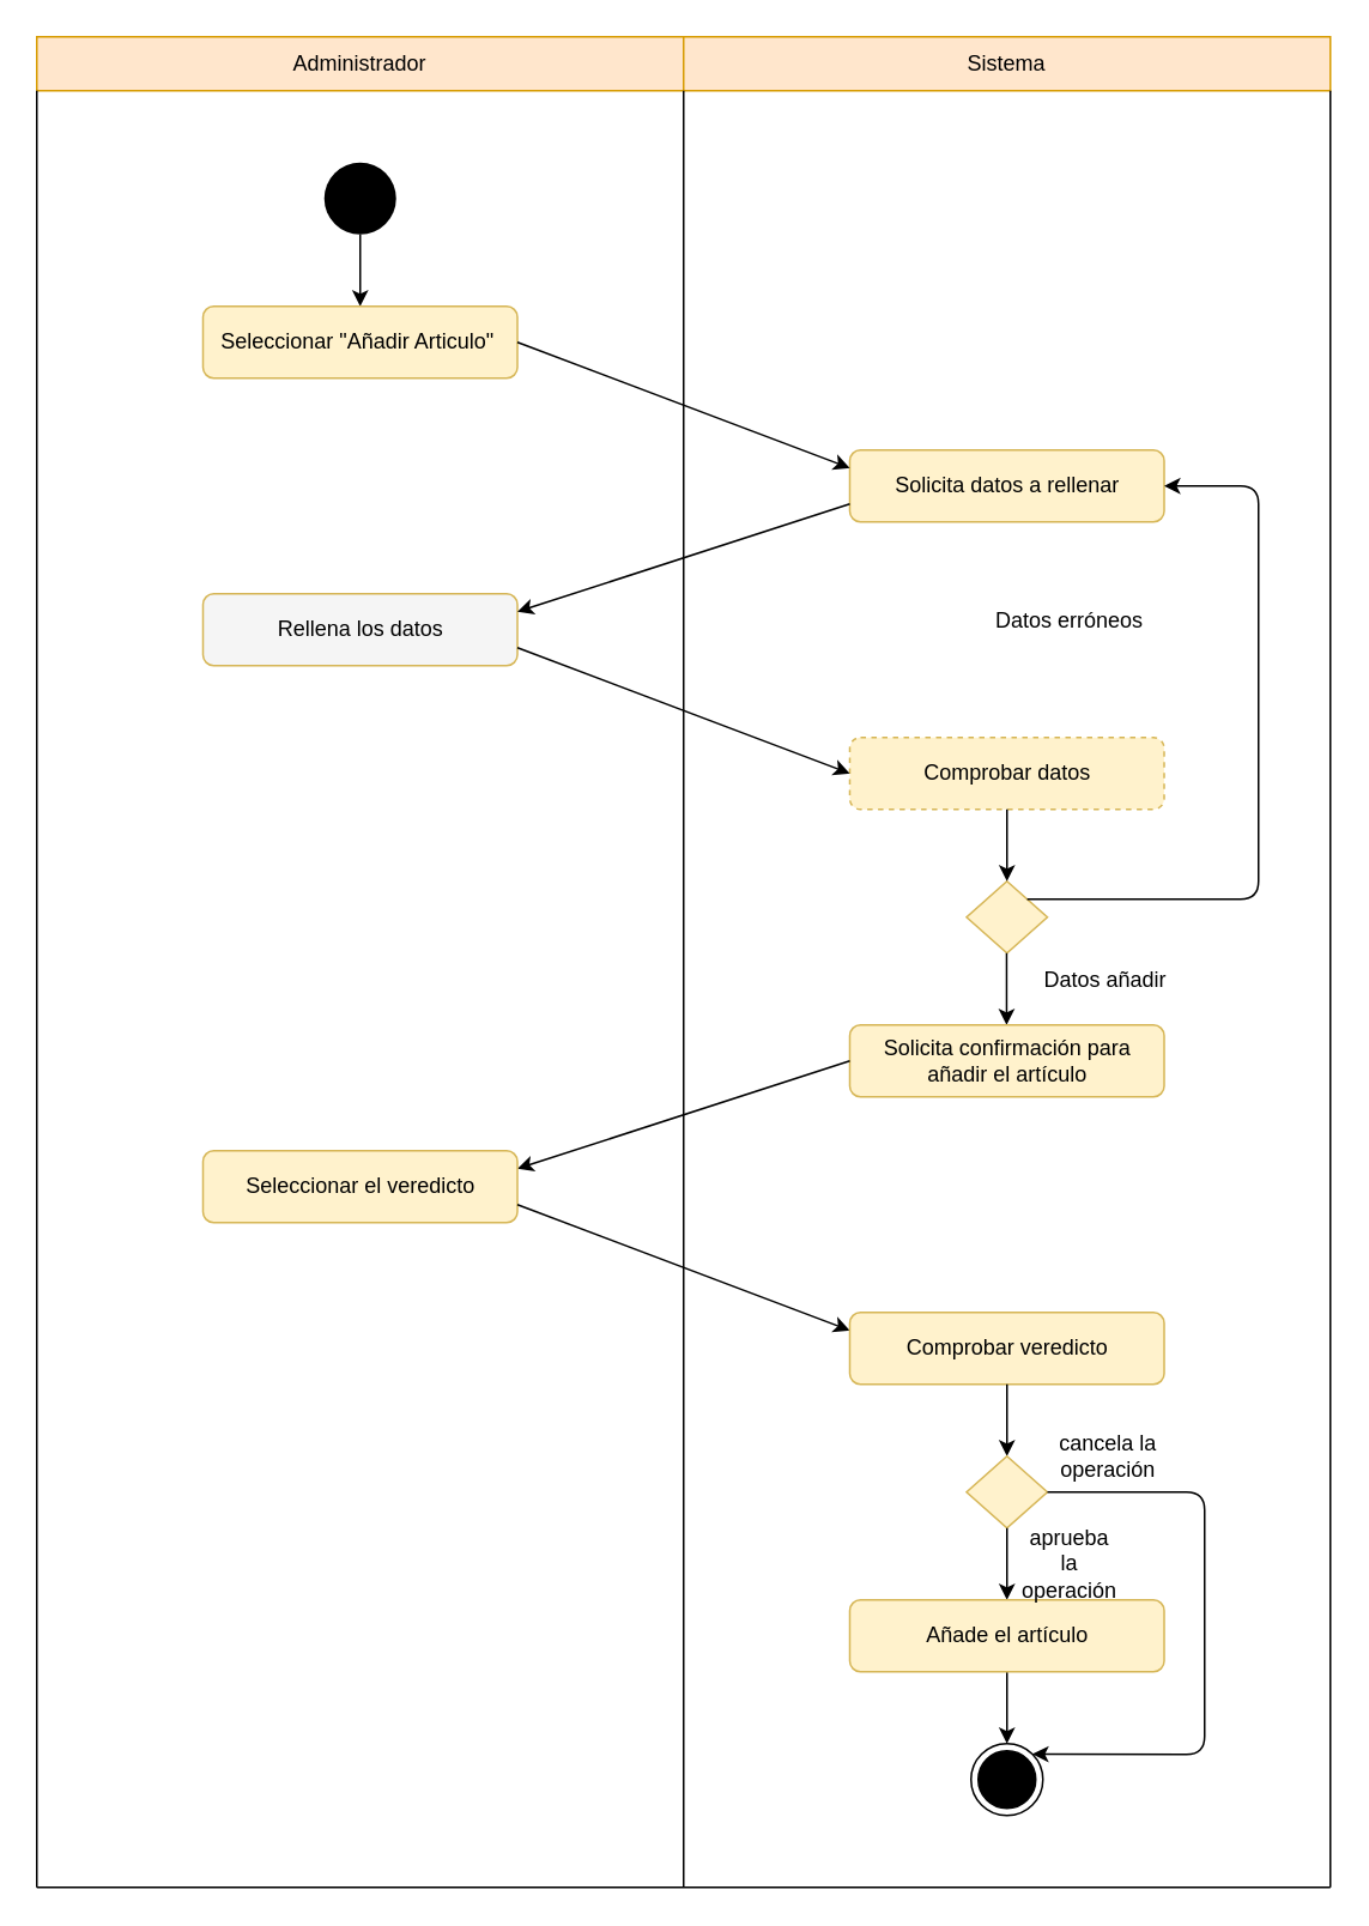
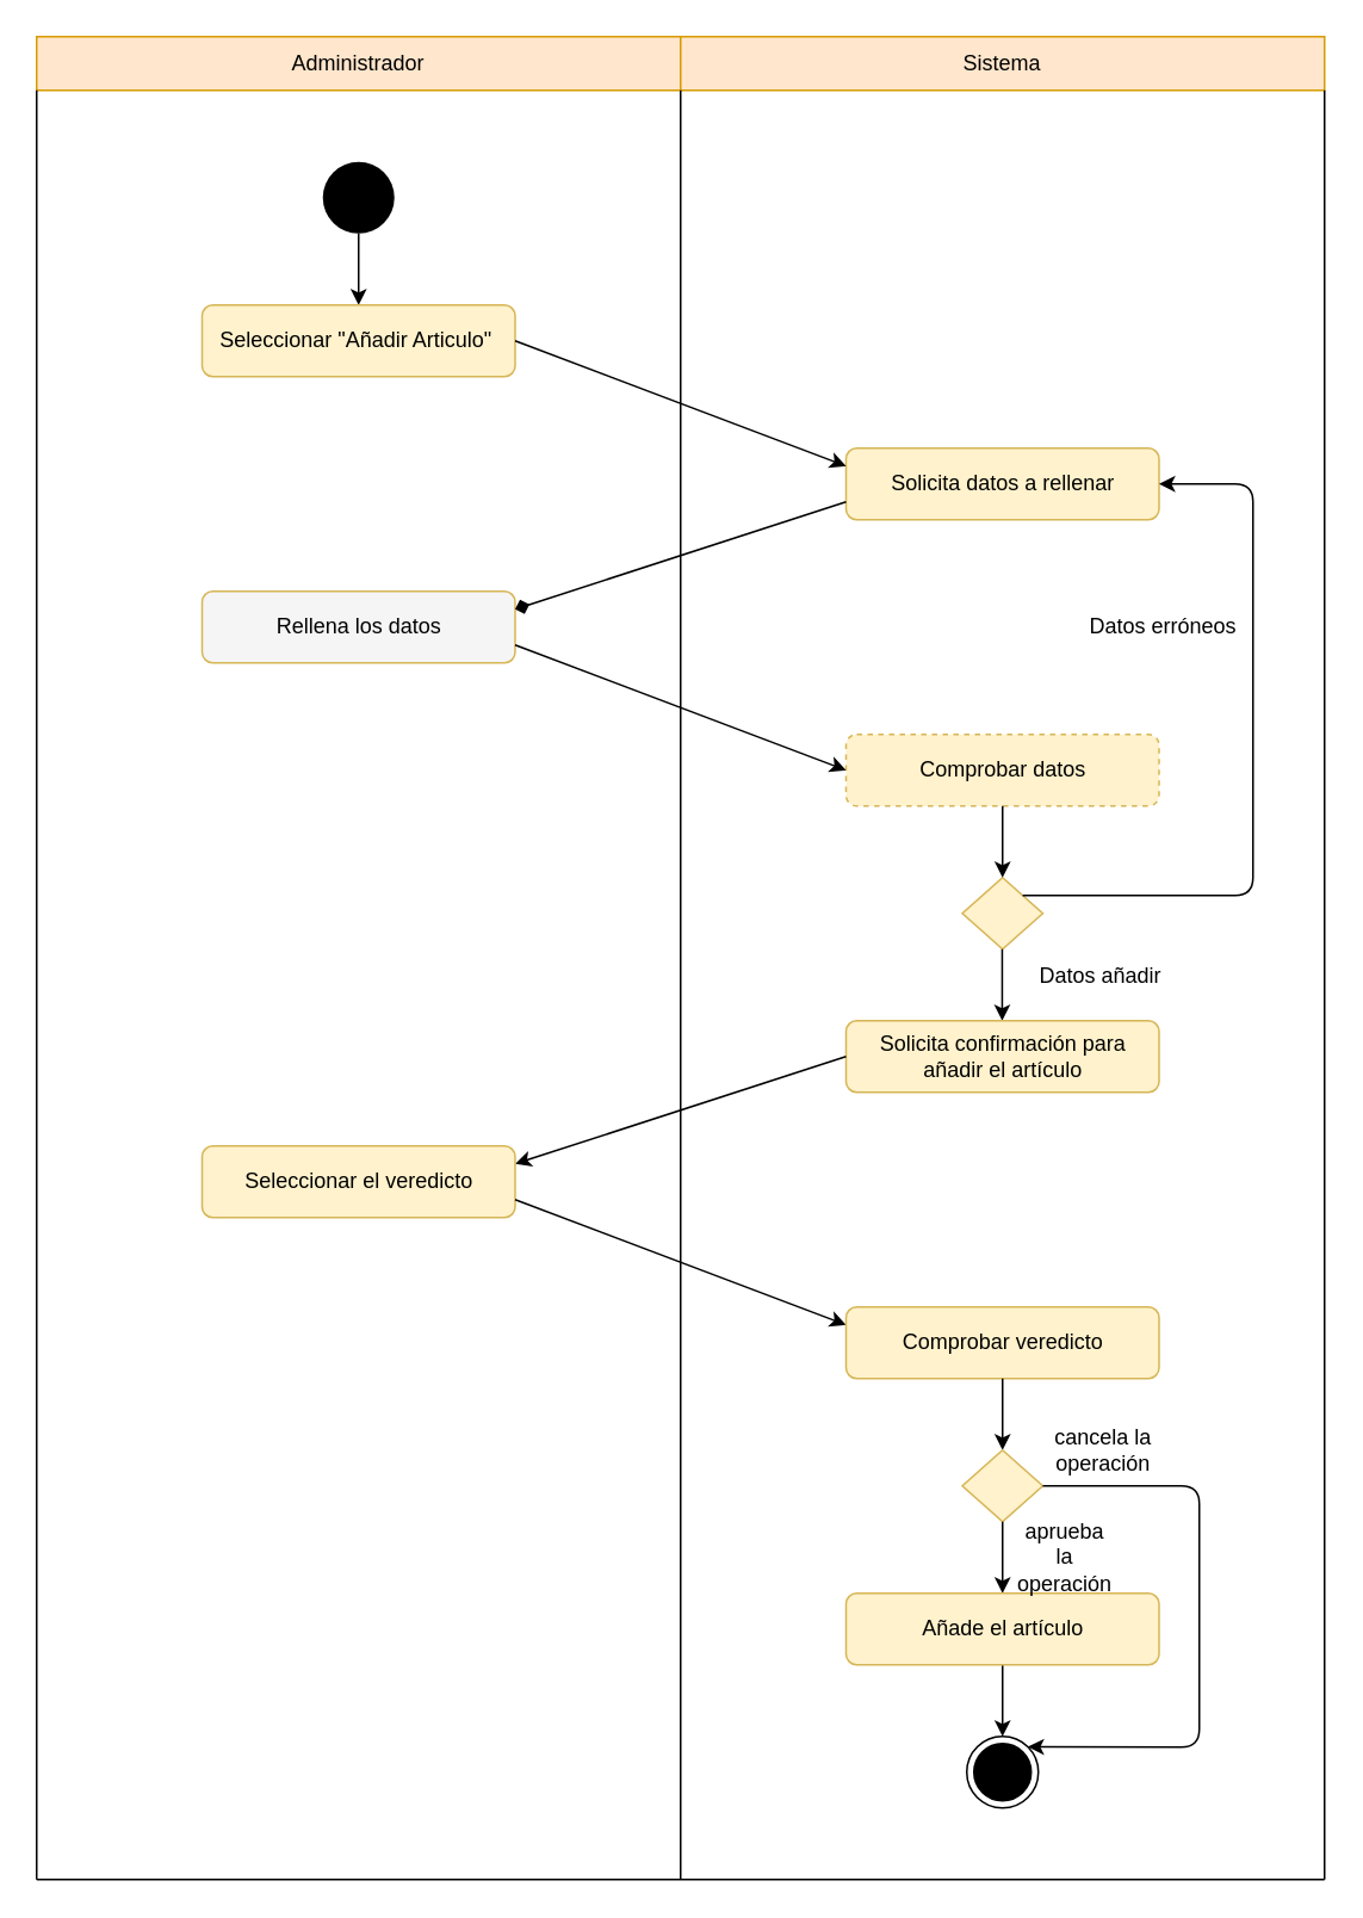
  <mxCell id="0" />
  <mxCell id="1" parent="0" />
  <mxCell id="2" value="" style="ellipse;fillColor=#000000;strokeColor=none;" parent="1" vertex="1"><mxGeometry x="180" y="90" width="40" height="40" as="geometry" /></mxCell>
  <mxCell id="3" value="Administrador" style="rounded=0;whiteSpace=wrap;html=1;fillColor=#ffe6cc;strokeColor=#d79b00;" parent="1" vertex="1"><mxGeometry x="20" y="20" width="360" height="30" as="geometry" /></mxCell>
  <mxCell id="4" value="Sistema" style="rounded=0;whiteSpace=wrap;html=1;fillColor=#ffe6cc;strokeColor=#d79b00;" parent="1" vertex="1"><mxGeometry x="380" y="20" width="360" height="30" as="geometry" /></mxCell>
  <mxCell id="5" value="" style="endArrow=classic;html=1;exitX=0.5;exitY=1;exitDx=0;exitDy=0;entryX=0.5;entryY=0;entryDx=0;entryDy=0;" parent="1" source="2" target="9" edge="1"><mxGeometry width="50" height="50" relative="1" as="geometry"><mxPoint x="370" y="210" as="sourcePoint" /><mxPoint x="200" y="160" as="targetPoint" /></mxGeometry></mxCell>
  <mxCell id="6" value="" style="endArrow=none;html=1;entryX=0;entryY=1;entryDx=0;entryDy=0;" parent="1" target="4" edge="1"><mxGeometry width="50" height="50" relative="1" as="geometry"><mxPoint x="380" y="1050" as="sourcePoint" /><mxPoint x="420" y="260" as="targetPoint" /></mxGeometry></mxCell>
  <mxCell id="7" value="" style="endArrow=none;html=1;entryX=0;entryY=1;entryDx=0;entryDy=0;" parent="1" edge="1"><mxGeometry width="50" height="50" relative="1" as="geometry"><mxPoint x="20" y="1050" as="sourcePoint" /><mxPoint x="20" y="50" as="targetPoint" /></mxGeometry></mxCell>
  <mxCell id="8" value="" style="endArrow=none;html=1;entryX=0;entryY=1;entryDx=0;entryDy=0;" parent="1" edge="1"><mxGeometry width="50" height="50" relative="1" as="geometry"><mxPoint x="740" y="1050" as="sourcePoint" /><mxPoint x="740" y="50" as="targetPoint" /></mxGeometry></mxCell>
  <mxCell id="9" value="Seleccionar &quot;Añadir Articulo&quot;&amp;nbsp;" style="rounded=1;whiteSpace=wrap;html=1;fillColor=#fff2cc;strokeColor=#d6b656;" parent="1" vertex="1"><mxGeometry x="112.5" y="170" width="175" height="40" as="geometry" /></mxCell>
  <mxCell id="10" value="Solicita datos a rellenar" style="rounded=1;whiteSpace=wrap;html=1;fillColor=#fff2cc;strokeColor=#d6b656;" parent="1" vertex="1"><mxGeometry x="472.5" y="250" width="175" height="40" as="geometry" /></mxCell>
  <mxCell id="11" value="" style="endArrow=classic;html=1;exitX=1;exitY=0.5;exitDx=0;exitDy=0;entryX=0;entryY=0.25;entryDx=0;entryDy=0;" parent="1" source="9" target="10" edge="1"><mxGeometry width="50" height="50" relative="1" as="geometry"><mxPoint x="370" y="300" as="sourcePoint" /><mxPoint x="420" y="250" as="targetPoint" /></mxGeometry></mxCell>
  <mxCell id="12" value="Rellena los datos" style="rounded=1;whiteSpace=wrap;html=1;fillColor=#f5f5f5;strokeColor=#d6b656;" parent="1" vertex="1"><mxGeometry x="112.5" y="330" width="175" height="40" as="geometry" /></mxCell>
- <mxCell id="13" value="" style="endArrow=classic;html=1;entryX=1;entryY=0.25;entryDx=0;entryDy=0;exitX=0;exitY=0.75;exitDx=0;exitDy=0;" parent="1" source="10" target="12" edge="1"><mxGeometry width="50" height="50" relative="1" as="geometry"><mxPoint x="360" y="300" as="sourcePoint" /><mxPoint x="410" y="250" as="targetPoint" /></mxGeometry></mxCell>
+ <mxCell id="13" value="" style="endArrow=diamond;html=1;entryX=1;entryY=0.25;entryDx=0;entryDy=0;exitX=0;exitY=0.75;exitDx=0;exitDy=0;" parent="1" source="10" target="12" edge="1"><mxGeometry width="50" height="50" relative="1" as="geometry"><mxPoint x="360" y="300" as="sourcePoint" /><mxPoint x="410" y="250" as="targetPoint" /></mxGeometry></mxCell>
  <mxCell id="14" value="Comprobar datos" style="rounded=1;whiteSpace=wrap;html=1;fillColor=#fff2cc;strokeColor=#d6b656;dashed=1;" parent="1" vertex="1"><mxGeometry x="472.5" y="410" width="175" height="40" as="geometry" /></mxCell>
  <mxCell id="15" value="" style="endArrow=classic;html=1;exitX=1;exitY=0.5;exitDx=0;exitDy=0;entryX=0;entryY=0.5;entryDx=0;entryDy=0;" parent="1" target="14" edge="1"><mxGeometry width="50" height="50" relative="1" as="geometry"><mxPoint x="287.5" y="360" as="sourcePoint" /><mxPoint x="472.5" y="430" as="targetPoint" /></mxGeometry></mxCell>
  <mxCell id="16" value="" style="rhombus;whiteSpace=wrap;html=1;fillColor=#fff2cc;strokeColor=#d6b656;" parent="1" vertex="1"><mxGeometry x="537.5" y="490" width="45" height="40" as="geometry" /></mxCell>
  <mxCell id="17" value="" style="endArrow=classic;html=1;exitX=0.5;exitY=1;exitDx=0;exitDy=0;entryX=0.5;entryY=0;entryDx=0;entryDy=0;" parent="1" source="14" target="16" edge="1"><mxGeometry width="50" height="50" relative="1" as="geometry"><mxPoint x="297.5" y="370" as="sourcePoint" /><mxPoint x="482.5" y="440" as="targetPoint" /></mxGeometry></mxCell>
  <mxCell id="18" value="" style="endArrow=classic;html=1;exitX=1;exitY=0;exitDx=0;exitDy=0;entryX=1;entryY=0.5;entryDx=0;entryDy=0;startArrow=none;startFill=0;endFill=1;" parent="1" source="16" target="10" edge="1"><mxGeometry width="50" height="50" relative="1" as="geometry"><mxPoint x="380" y="350" as="sourcePoint" /><mxPoint x="700" y="270" as="targetPoint" /><Array as="points"><mxPoint x="700" y="500" /><mxPoint x="700" y="270" /></Array></mxGeometry></mxCell>
- <mxCell id="19" value="Datos erróneos" style="text;html=1;strokeColor=none;fillColor=none;align=center;verticalAlign=middle;whiteSpace=wrap;rounded=0;" parent="1" vertex="1"><mxGeometry x="545" y="335" width="100" height="20" as="geometry" /></mxCell>
+ <mxCell id="19" value="Datos erróneos" style="text;html=1;strokeColor=none;fillColor=none;align=center;verticalAlign=middle;whiteSpace=wrap;rounded=0;" parent="1" vertex="1"><mxGeometry x="600" y="340" width="100" height="20" as="geometry" /></mxCell>
  <mxCell id="20" value="" style="endArrow=classic;html=1;exitX=0.5;exitY=1;exitDx=0;exitDy=0;entryX=0.5;entryY=0;entryDx=0;entryDy=0;" parent="1" edge="1"><mxGeometry width="50" height="50" relative="1" as="geometry"><mxPoint x="559.8" y="530" as="sourcePoint" /><mxPoint x="559.8" y="570" as="targetPoint" /></mxGeometry></mxCell>
  <mxCell id="21" value="Datos añadir" style="text;html=1;strokeColor=none;fillColor=none;align=center;verticalAlign=middle;whiteSpace=wrap;rounded=0;" parent="1" vertex="1"><mxGeometry x="560" y="535" width="110" height="20" as="geometry" /></mxCell>
  <mxCell id="22" value="" style="ellipse;html=1;shape=endState;fillColor=#000000;strokeColor=#000000;" parent="1" vertex="1"><mxGeometry x="540" y="970" width="40" height="40" as="geometry" /></mxCell>
  <mxCell id="23" value="Solicita confirmación para añadir el artículo" style="rounded=1;whiteSpace=wrap;html=1;fillColor=#fff2cc;strokeColor=#d6b656;" parent="1" vertex="1"><mxGeometry x="472.5" y="570" width="175" height="40" as="geometry" /></mxCell>
  <mxCell id="24" value="" style="endArrow=classic;html=1;" parent="1" edge="1"><mxGeometry width="50" height="50" relative="1" as="geometry"><mxPoint x="560" y="930" as="sourcePoint" /><mxPoint x="560" y="970" as="targetPoint" /></mxGeometry></mxCell>
  <mxCell id="25" value="" style="endArrow=none;html=1;" parent="1" edge="1"><mxGeometry width="50" height="50" relative="1" as="geometry"><mxPoint x="20" y="1050" as="sourcePoint" /><mxPoint x="740" y="1050" as="targetPoint" /></mxGeometry></mxCell>
  <mxCell id="26" value="" style="endArrow=classic;html=1;entryX=1;entryY=0.25;entryDx=0;entryDy=0;exitX=0;exitY=0.75;exitDx=0;exitDy=0;" parent="1" edge="1"><mxGeometry width="50" height="50" relative="1" as="geometry"><mxPoint x="472.5" y="590" as="sourcePoint" /><mxPoint x="287.5" y="650" as="targetPoint" /></mxGeometry></mxCell>
  <mxCell id="27" value="Seleccionar el veredicto" style="rounded=1;whiteSpace=wrap;html=1;fillColor=#fff2cc;strokeColor=#d6b656;" parent="1" vertex="1"><mxGeometry x="112.5" y="640" width="175" height="40" as="geometry" /></mxCell>
  <mxCell id="28" value="" style="endArrow=classic;html=1;exitX=1;exitY=0.5;exitDx=0;exitDy=0;entryX=0;entryY=0.5;entryDx=0;entryDy=0;" parent="1" edge="1"><mxGeometry width="50" height="50" relative="1" as="geometry"><mxPoint x="287.5" y="670" as="sourcePoint" /><mxPoint x="472.5" y="740" as="targetPoint" /></mxGeometry></mxCell>
  <mxCell id="29" value="Comprobar veredicto" style="rounded=1;whiteSpace=wrap;html=1;fillColor=#fff2cc;strokeColor=#d6b656;" parent="1" vertex="1"><mxGeometry x="472.5" y="730" width="175" height="40" as="geometry" /></mxCell>
  <mxCell id="30" value="" style="endArrow=classic;html=1;exitX=0.5;exitY=1;exitDx=0;exitDy=0;" parent="1" edge="1"><mxGeometry width="50" height="50" relative="1" as="geometry"><mxPoint x="560" y="770" as="sourcePoint" /><mxPoint x="560" y="810" as="targetPoint" /></mxGeometry></mxCell>
  <mxCell id="31" value="" style="rhombus;whiteSpace=wrap;html=1;fillColor=#fff2cc;strokeColor=#d6b656;" parent="1" vertex="1"><mxGeometry x="537.5" y="810" width="45" height="40" as="geometry" /></mxCell>
  <mxCell id="32" value="" style="endArrow=classic;html=1;entryX=0.5;entryY=0;entryDx=0;entryDy=0;exitX=0.5;exitY=1;exitDx=0;exitDy=0;" parent="1" source="31" edge="1"><mxGeometry width="50" height="50" relative="1" as="geometry"><mxPoint x="560" y="860" as="sourcePoint" /><mxPoint x="560" y="890" as="targetPoint" /></mxGeometry></mxCell>
  <mxCell id="33" value="Añade el artículo" style="rounded=1;whiteSpace=wrap;html=1;fillColor=#fff2cc;strokeColor=#d6b656;" parent="1" vertex="1"><mxGeometry x="472.5" y="890" width="175" height="40" as="geometry" /></mxCell>
  <mxCell id="34" value="aprueba la operación" style="text;html=1;strokeColor=none;fillColor=none;align=center;verticalAlign=middle;whiteSpace=wrap;rounded=0;" parent="1" vertex="1"><mxGeometry x="570" y="860" width="50" height="20" as="geometry" /></mxCell>
  <mxCell id="35" value="" style="endArrow=classic;html=1;exitX=1;exitY=0.5;exitDx=0;exitDy=0;entryX=1;entryY=0;entryDx=0;entryDy=0;" parent="1" source="31" target="22" edge="1"><mxGeometry width="50" height="50" relative="1" as="geometry"><mxPoint x="530" y="1040" as="sourcePoint" /><mxPoint x="580" y="990" as="targetPoint" /><Array as="points"><mxPoint x="670" y="830" /><mxPoint x="670" y="976" /></Array></mxGeometry></mxCell>
  <mxCell id="36" value="cancela la&lt;br&gt;operación" style="text;html=1;strokeColor=none;fillColor=none;align=center;verticalAlign=middle;whiteSpace=wrap;rounded=0;" parent="1" vertex="1"><mxGeometry x="585" y="800" width="62.5" height="20" as="geometry" /></mxCell>
